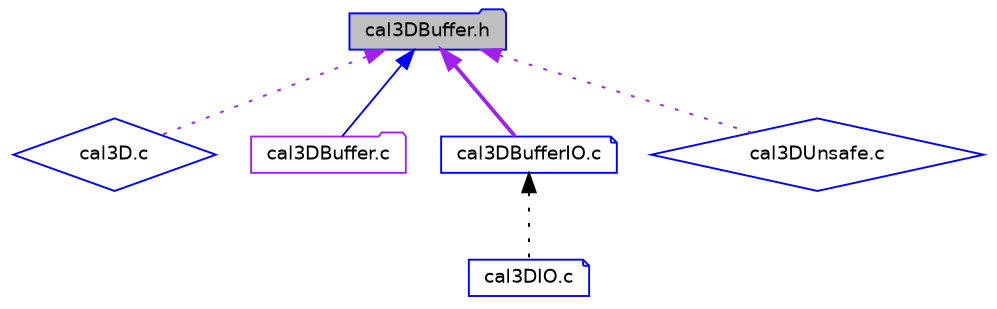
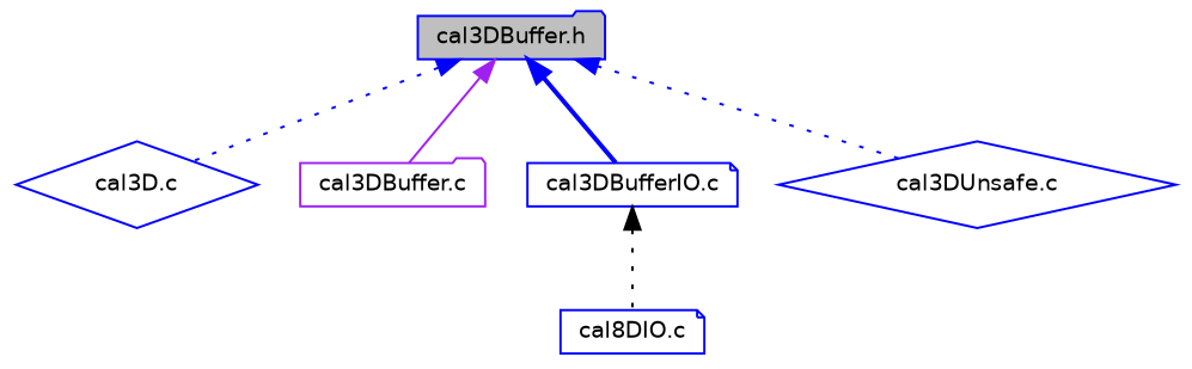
  digraph {
    node [color=blue fillcolor=white fontname=Helvetica fontsize=10 shape=folder style=filled]
    edge [color=purple dir=back fontname=Helvetica fontsize=10 labelfontname=Helvetica labelfontsize=10 style=dotted]
    n1 [fillcolor=grey75 fontcolor=black height=0.2 label="cal3DBuffer.h" width=0.4]
    n2 [height=0.2 label="cal3D.c" shape=diamond width=0.4]
    n3 [color=purple height=0.2 label="cal3DBuffer.c" width=0.4]
    n4 [height=0.2 label="cal3DBufferIO.c" shape=note width=0.4]
    n5 [height=0.2 label="cal3DUnsafe.c" shape=diamond width=0.4]
-   n6 [height=0.2 label="cal3DIO.c" shape=note width=0.4]
-   n1 -> n2
-   n1 -> n3 [color=blue style=solid]
-   n1 -> n4 [style=bold]
-   n1 -> n5
+   n6 [height=0.2 label="cal8DIO.c" shape=note width=0.4]
+   n1 -> n2 [color=blue]
+   n1 -> n3 [style=solid]
+   n1 -> n4 [color=blue style=bold]
+   n1 -> n5 [color=blue]
    n4 -> n6 [color=black]
  }
